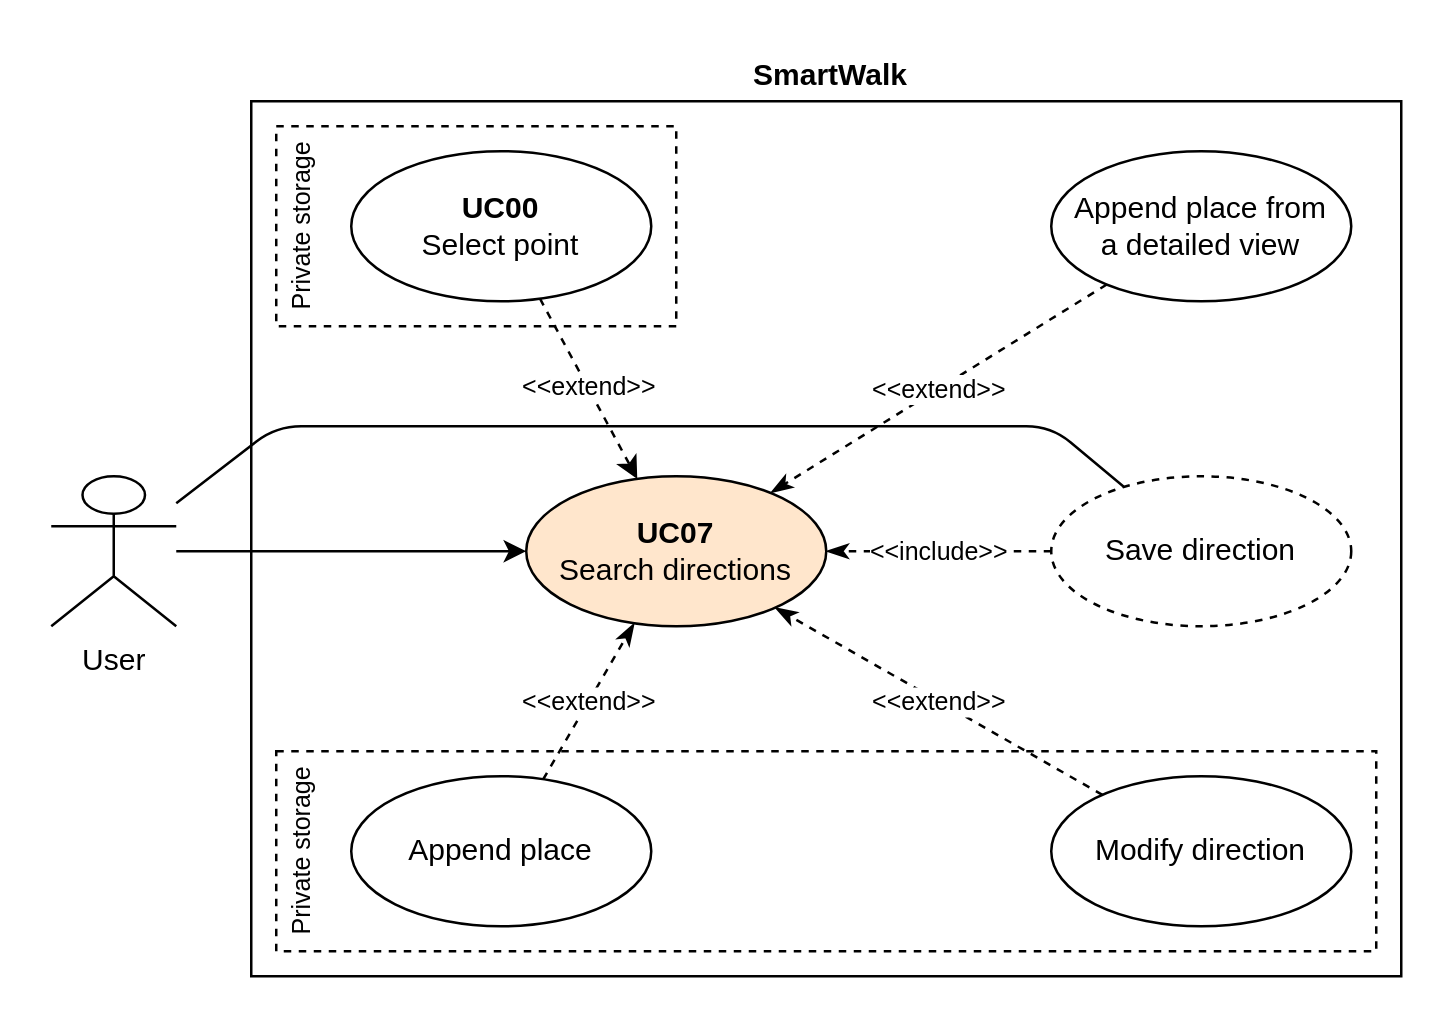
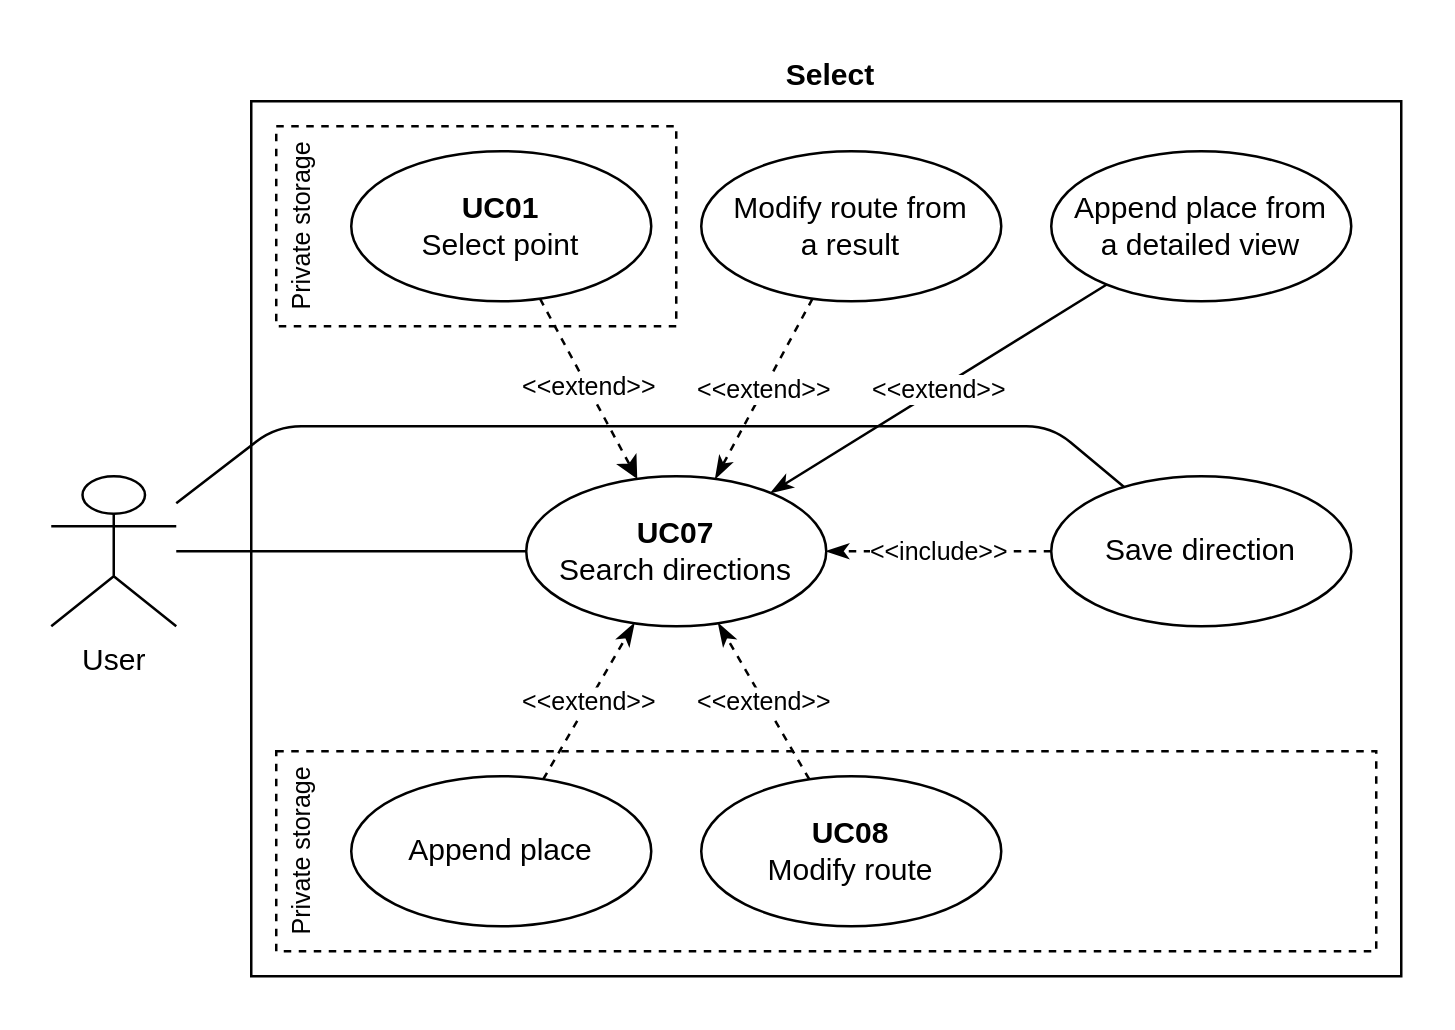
  <mxCell id="0" />
  <mxCell id="1" parent="0" />
  <mxCell id="2" value="" style="rounded=0;whiteSpace=wrap;html=1;fillColor=none;perimeterSpacing=0;shadow=0;glass=0;" parent="1" vertex="1"><mxGeometry x="100" y="40" width="460" height="350" as="geometry" /></mxCell>
  <mxCell id="3" value="" style="rounded=0;whiteSpace=wrap;html=1;fillColor=none;perimeterSpacing=0;dashed=1;shadow=0;glass=0;" parent="1" vertex="1"><mxGeometry x="110" y="50" width="160" height="80" as="geometry" /></mxCell>
  <mxCell id="4" value="&lt;span style=&quot;font-size: 10px;&quot;&gt;Private storage&lt;/span&gt;" style="rounded=0;whiteSpace=wrap;html=1;fillColor=none;dashed=1;strokeColor=none;spacing=0;spacingRight=0;align=center;fontStyle=0;rotation=270;spacingLeft=0;fontSize=10;" parent="1" vertex="1"><mxGeometry x="80" y="80" width="80.31" height="20" as="geometry" /></mxCell>
  <mxCell id="5" value="" style="rounded=0;whiteSpace=wrap;html=1;fillColor=none;perimeterSpacing=0;dashed=1;shadow=0;glass=0;" parent="1" vertex="1"><mxGeometry x="110" y="300" width="440" height="80" as="geometry" /></mxCell>
- <mxCell id="6" value="&lt;b&gt;UC07&lt;br&gt;&lt;/b&gt;Search directions" style="ellipse;whiteSpace=wrap;html=1;strokeWidth=1;fillColor=#ffe6cc;" parent="1" vertex="1"><mxGeometry x="210" y="190" width="120" height="60" as="geometry" /></mxCell>
+ <mxCell id="6" value="&lt;b&gt;UC07&lt;br&gt;&lt;/b&gt;Search directions" style="ellipse;whiteSpace=wrap;html=1;strokeWidth=1;" parent="1" vertex="1"><mxGeometry x="210" y="190" width="120" height="60" as="geometry" /></mxCell>
  <mxCell id="7" value="&amp;lt;&amp;lt;extend&amp;gt;&amp;gt;" style="endArrow=classic;html=1;rounded=0;fontSize=10;dashed=1;" parent="1" source="12" target="6" edge="1"><mxGeometry x="-0.013" width="50" height="50" relative="1" as="geometry"><mxPoint x="370" y="190" as="sourcePoint" /><mxPoint x="450" y="190" as="targetPoint" /><mxPoint as="offset" /></mxGeometry></mxCell>
  <mxCell id="8" value="Append place from&lt;br&gt;a detailed view" style="ellipse;whiteSpace=wrap;html=1;strokeWidth=1;" parent="1" vertex="1"><mxGeometry x="420" y="60" width="120" height="60" as="geometry" /></mxCell>
- <mxCell id="9" value="&amp;lt;&amp;lt;extend&amp;gt;&amp;gt;" style="endArrow=classicThin;html=1;rounded=0;fontSize=10;dashed=1;endFill=1;" parent="1" source="8" target="6" edge="1"><mxGeometry x="-0.002" width="50" height="50" relative="1" as="geometry"><mxPoint x="490" y="310" as="sourcePoint" /><mxPoint x="490" y="210" as="targetPoint" /><mxPoint as="offset" /></mxGeometry></mxCell>
- <mxCell id="12" value="&lt;b&gt;UC00&lt;br&gt;&lt;/b&gt;Select point" style="ellipse;whiteSpace=wrap;html=1;strokeWidth=1;" parent="1" vertex="1"><mxGeometry x="140" y="60" width="120" height="60" as="geometry" /></mxCell>
+ <mxCell id="9" value="&amp;lt;&amp;lt;extend&amp;gt;&amp;gt;" style="endArrow=classicThin;html=1;rounded=0;fontSize=10;dashed=0;endFill=1;" parent="1" source="8" target="6" edge="1"><mxGeometry x="-0.002" width="50" height="50" relative="1" as="geometry"><mxPoint x="490" y="310" as="sourcePoint" /><mxPoint x="490" y="210" as="targetPoint" /><mxPoint as="offset" /></mxGeometry></mxCell>
+ <mxCell id="10" value="Modify route from&lt;br&gt;a result" style="ellipse;whiteSpace=wrap;html=1;strokeWidth=1;" parent="1" vertex="1"><mxGeometry x="280" y="60" width="120" height="60" as="geometry" /></mxCell>
+ <mxCell id="11" value="&amp;lt;&amp;lt;extend&amp;gt;&amp;gt;" style="endArrow=classicThin;html=1;rounded=0;fontSize=10;dashed=1;endFill=1;" parent="1" source="10" target="6" edge="1"><mxGeometry width="50" height="50" relative="1" as="geometry"><mxPoint x="404" y="96" as="sourcePoint" /><mxPoint x="473" y="172" as="targetPoint" /><mxPoint as="offset" /></mxGeometry></mxCell>
+ <mxCell id="12" value="&lt;b&gt;UC01&lt;br&gt;&lt;/b&gt;Select point" style="ellipse;whiteSpace=wrap;html=1;strokeWidth=1;" parent="1" vertex="1"><mxGeometry x="140" y="60" width="120" height="60" as="geometry" /></mxCell>
  <mxCell id="13" value="User" style="shape=umlActor;verticalLabelPosition=bottom;verticalAlign=top;html=1;outlineConnect=0;" parent="1" vertex="1"><mxGeometry x="20" y="190" width="50" height="60" as="geometry" /></mxCell>
- <mxCell id="14" value="" style="endArrow=classic;html=1;rounded=1;" parent="1" source="13" target="6" edge="1"><mxGeometry width="50" height="50" relative="1" as="geometry"><mxPoint x="380" y="300" as="sourcePoint" /><mxPoint x="430" y="250" as="targetPoint" /></mxGeometry></mxCell>
- <mxCell id="15" value="SmartWalk" style="rounded=0;whiteSpace=wrap;html=1;fillColor=none;strokeColor=none;spacing=0;spacingRight=0;align=center;fontStyle=1;spacingLeft=4;" parent="1" vertex="1"><mxGeometry x="100" y="20" width="460" height="20" as="geometry" /></mxCell>
- <mxCell id="16" value="Modify direction" style="ellipse;whiteSpace=wrap;html=1;strokeWidth=1;" parent="1" vertex="1"><mxGeometry x="420" y="310" width="120" height="60" as="geometry" /></mxCell>
- <mxCell id="17" value="&amp;lt;&amp;lt;extend&amp;gt;&amp;gt;" style="endArrow=classicThin;html=1;rounded=0;fontSize=10;dashed=1;endFill=1;" parent="1" source="16" target="6" edge="1"><mxGeometry x="-0.002" width="50" height="50" relative="1" as="geometry"><mxPoint x="216" y="144" as="sourcePoint" /><mxPoint x="294" y="196" as="targetPoint" /><mxPoint as="offset" /></mxGeometry></mxCell>
+ <mxCell id="14" value="" style="endArrow=none;html=1;rounded=1;" parent="1" source="13" target="6" edge="1"><mxGeometry width="50" height="50" relative="1" as="geometry"><mxPoint x="380" y="300" as="sourcePoint" /><mxPoint x="430" y="250" as="targetPoint" /></mxGeometry></mxCell>
+ <mxCell id="15" value="Select" style="rounded=0;whiteSpace=wrap;html=1;fillColor=none;strokeColor=none;spacing=0;spacingRight=0;align=center;fontStyle=1;spacingLeft=4;" parent="1" vertex="1"><mxGeometry x="100" y="20" width="460" height="20" as="geometry" /></mxCell>
  <mxCell id="18" value="&lt;span style=&quot;font-size: 10px;&quot;&gt;Private storage&lt;/span&gt;" style="rounded=0;whiteSpace=wrap;html=1;fillColor=none;dashed=1;strokeColor=none;spacing=0;spacingRight=0;align=center;fontStyle=0;rotation=270;spacingLeft=0;fontSize=10;" parent="1" vertex="1"><mxGeometry x="80" y="330" width="80.31" height="20" as="geometry" /></mxCell>
+ <mxCell id="19" value="&lt;b&gt;UC08&lt;/b&gt;&lt;br&gt;Modify route" style="ellipse;whiteSpace=wrap;html=1;strokeWidth=1;" parent="1" vertex="1"><mxGeometry x="280" y="310" width="120" height="60" as="geometry" /></mxCell>
+ <mxCell id="20" value="&amp;lt;&amp;lt;extend&amp;gt;&amp;gt;" style="endArrow=classicThin;html=1;rounded=0;fontSize=10;dashed=1;endFill=1;" parent="1" source="19" target="6" edge="1"><mxGeometry x="-0.002" width="50" height="50" relative="1" as="geometry"><mxPoint x="205" y="306" as="sourcePoint" /><mxPoint x="295" y="244" as="targetPoint" /><mxPoint as="offset" /></mxGeometry></mxCell>
  <mxCell id="21" value="Append place" style="ellipse;whiteSpace=wrap;html=1;strokeWidth=1;" parent="1" vertex="1"><mxGeometry x="140" y="310" width="120" height="60" as="geometry" /></mxCell>
  <mxCell id="22" value="&amp;lt;&amp;lt;extend&amp;gt;&amp;gt;" style="endArrow=classicThin;html=1;rounded=0;fontSize=10;dashed=1;endFill=1;" parent="1" source="21" target="6" edge="1"><mxGeometry x="-0.002" width="50" height="50" relative="1" as="geometry"><mxPoint x="330" y="300" as="sourcePoint" /><mxPoint x="330" y="250" as="targetPoint" /><mxPoint as="offset" /></mxGeometry></mxCell>
- <mxCell id="23" value="Save direction" style="ellipse;whiteSpace=wrap;html=1;strokeWidth=1;dashed=1;" parent="1" vertex="1"><mxGeometry x="420" y="190" width="120" height="60" as="geometry" /></mxCell>
+ <mxCell id="23" value="Save direction" style="ellipse;whiteSpace=wrap;html=1;strokeWidth=1;" parent="1" vertex="1"><mxGeometry x="420" y="190" width="120" height="60" as="geometry" /></mxCell>
  <mxCell id="24" value="" style="endArrow=none;html=1;rounded=1;" parent="1" source="13" target="23" edge="1"><mxGeometry width="50" height="50" relative="1" as="geometry"><mxPoint x="60" y="220" as="sourcePoint" /><mxPoint x="270" y="220" as="targetPoint" /><Array as="points"><mxPoint x="110" y="170" /><mxPoint x="420" y="170" /></Array></mxGeometry></mxCell>
  <mxCell id="25" value="&amp;lt;&amp;lt;include&amp;gt;&amp;gt;" style="endArrow=classicThin;html=1;rounded=0;fontSize=10;dashed=1;endFill=1;" parent="1" source="23" target="6" edge="1"><mxGeometry x="-0.002" width="50" height="50" relative="1" as="geometry"><mxPoint x="240" y="324" as="sourcePoint" /><mxPoint x="320" y="256" as="targetPoint" /><mxPoint as="offset" /></mxGeometry></mxCell>
